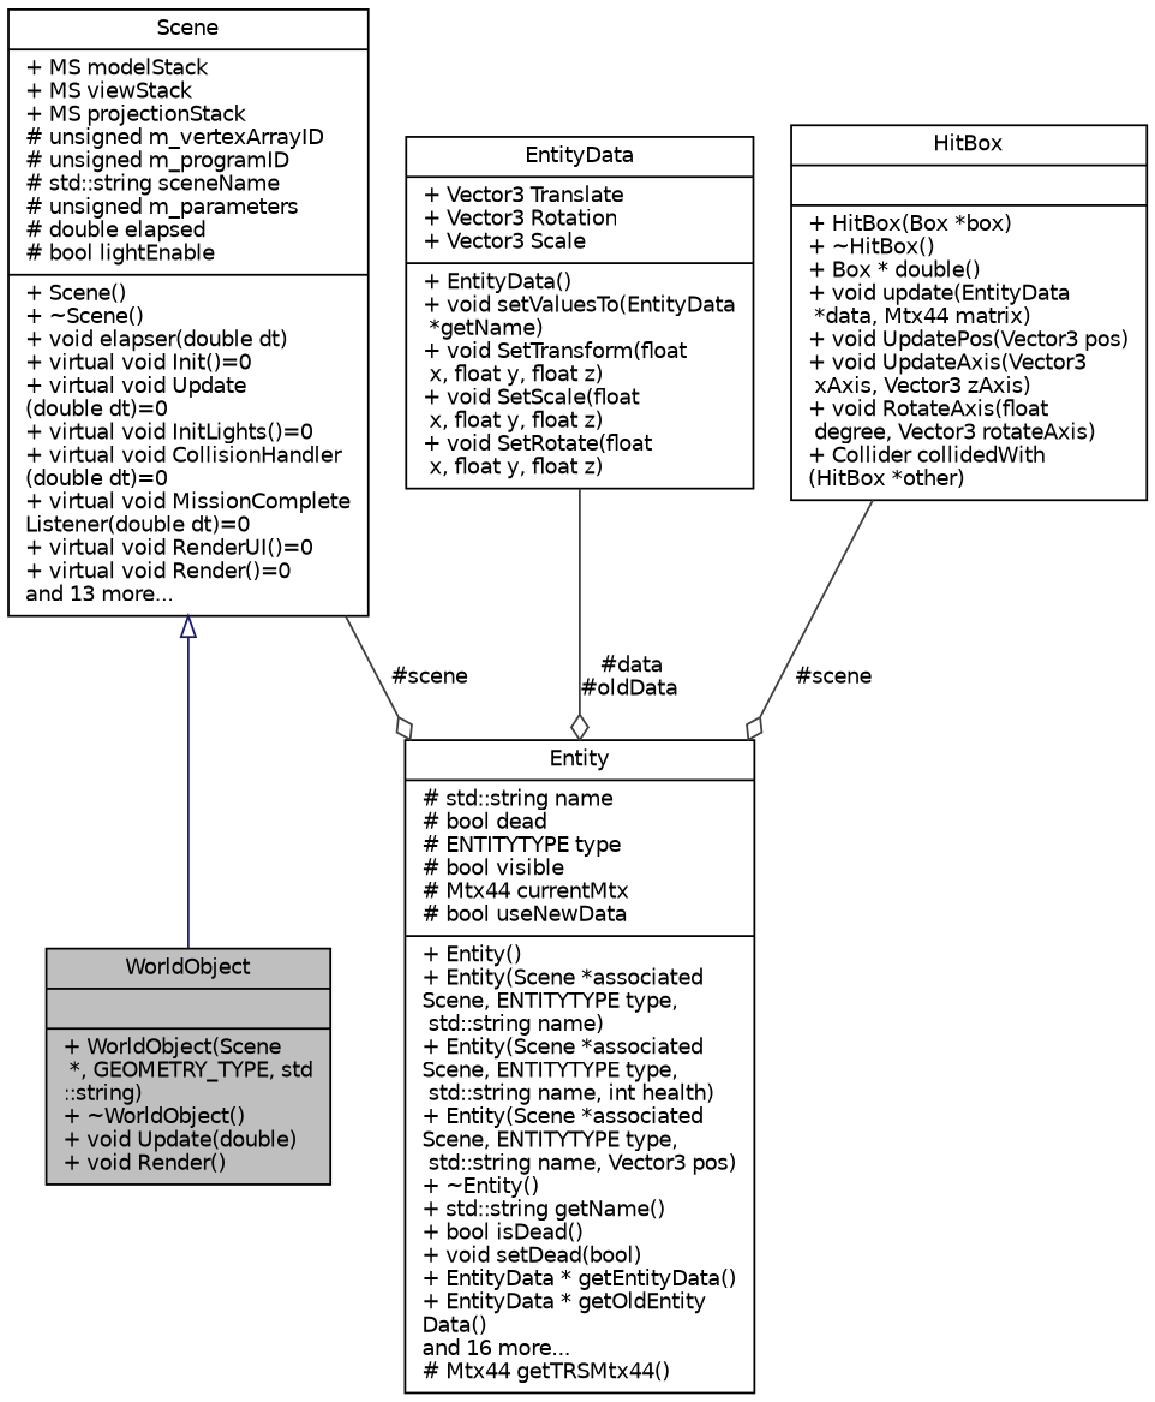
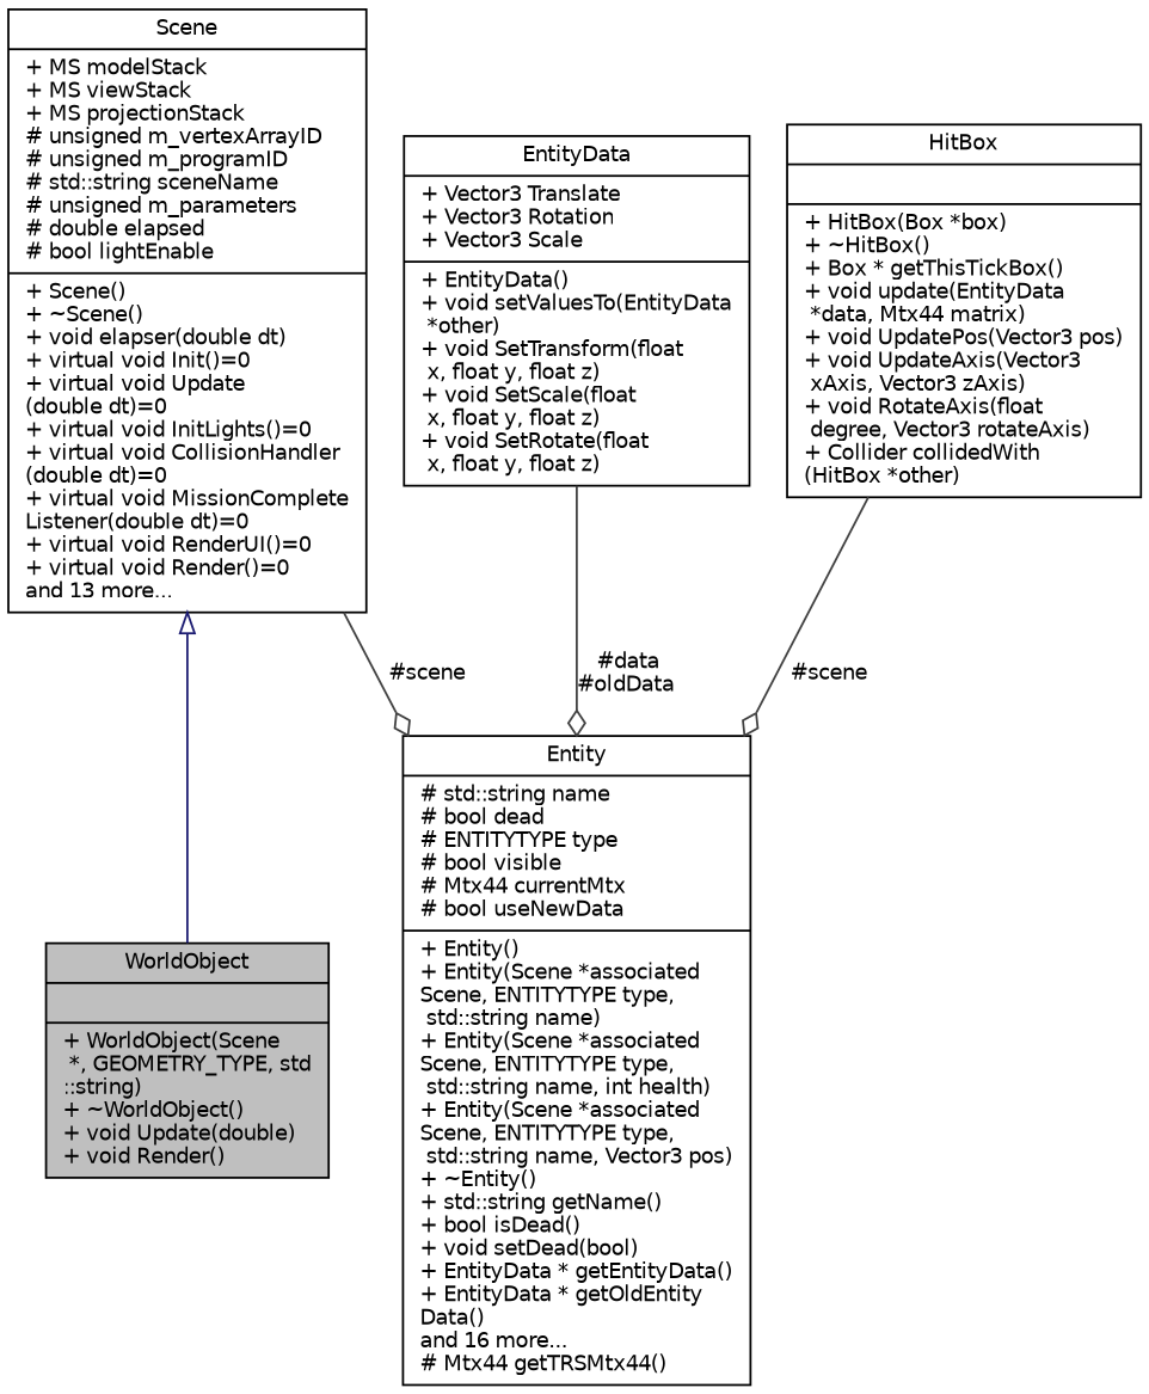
  digraph {
    node [color=black fillcolor=white fontname=Helvetica fontsize=10 shape=record style=filled]
    edge [arrowhead=odiamond color=grey25 fontname=Helvetica fontsize=10 labelfontname=Helvetica labelfontsize=10 style=solid]
    n1 [fillcolor=grey75 fontcolor=black height=0.2 label="{WorldObject\n||+  WorldObject(Scene\l *, GEOMETRY_TYPE, std\l::string)\l+  ~WorldObject()\l+ void Update(double)\l+ void Render()\l}" width=0.4]
    n2 [height=0.2 label="{Entity\n|# std::string name\l# bool dead\l# ENTITYTYPE type\l# bool visible\l# Mtx44 currentMtx\l# bool useNewData\l|+  Entity()\l+  Entity(Scene *associated\lScene, ENTITYTYPE type,\l std::string name)\l+  Entity(Scene *associated\lScene, ENTITYTYPE type,\l std::string name, int health)\l+  Entity(Scene *associated\lScene, ENTITYTYPE type,\l std::string name, Vector3 pos)\l+  ~Entity()\l+ std::string getName()\l+ bool isDead()\l+ void setDead(bool)\l+ EntityData * getEntityData()\l+ EntityData * getOldEntity\lData()\land 16 more...\l# Mtx44 getTRSMtx44()\l}" width=0.4]
-   n3 [height=0.2 label="{EntityData\n|+ Vector3 Translate\l+ Vector3 Rotation\l+ Vector3 Scale\l|+  EntityData()\l+ void setValuesTo(EntityData\l *getName)\l+ void SetTransform(float\l x, float y, float z)\l+ void SetScale(float\l x, float y, float z)\l+ void SetRotate(float\l x, float y, float z)\l}" width=0.4]
+   n3 [height=0.2 label="{EntityData\n|+ Vector3 Translate\l+ Vector3 Rotation\l+ Vector3 Scale\l|+  EntityData()\l+ void setValuesTo(EntityData\l *other)\l+ void SetTransform(float\l x, float y, float z)\l+ void SetScale(float\l x, float y, float z)\l+ void SetRotate(float\l x, float y, float z)\l}" width=0.4]
    n4 [height=0.2 label="{Scene\n|+ MS modelStack\l+ MS viewStack\l+ MS projectionStack\l# unsigned m_vertexArrayID\l# unsigned m_programID\l# std::string sceneName\l# unsigned m_parameters\l# double elapsed\l# bool lightEnable\l|+  Scene()\l+  ~Scene()\l+ void elapser(double dt)\l+ virtual void Init()=0\l+ virtual void Update\l(double dt)=0\l+ virtual void InitLights()=0\l+ virtual void CollisionHandler\l(double dt)=0\l+ virtual void MissionComplete\lListener(double dt)=0\l+ virtual void RenderUI()=0\l+ virtual void Render()=0\land 13 more...\l}" width=0.4]
-   n5 [height=0.2 label="{HitBox\n||+  HitBox(Box *box)\l+  ~HitBox()\l+ Box * double()\l+ void update(EntityData\l *data, Mtx44 matrix)\l+ void UpdatePos(Vector3 pos)\l+ void UpdateAxis(Vector3\l xAxis, Vector3 zAxis)\l+ void RotateAxis(float\l degree, Vector3 rotateAxis)\l+ Collider collidedWith\l(HitBox *other)\l}" width=0.4]
+   n5 [height=0.2 label="{HitBox\n||+  HitBox(Box *box)\l+  ~HitBox()\l+ Box * getThisTickBox()\l+ void update(EntityData\l *data, Mtx44 matrix)\l+ void UpdatePos(Vector3 pos)\l+ void UpdateAxis(Vector3\l xAxis, Vector3 zAxis)\l+ void RotateAxis(float\l degree, Vector3 rotateAxis)\l+ Collider collidedWith\l(HitBox *other)\l}" width=0.4]
    n3 -> n2 [label=" #data\n#oldData"]
    n4 -> n1 [arrowtail=onormal color=midnightblue dir=back arrowhead=""]
    n4 -> n2 [label=" #scene"]
    n5 -> n2 [label=" #scene"]
  }
